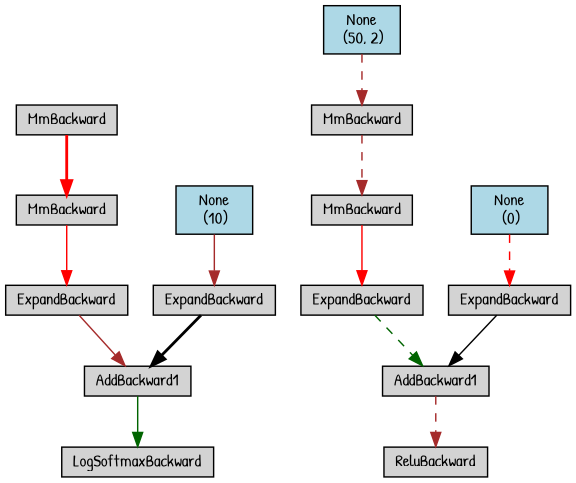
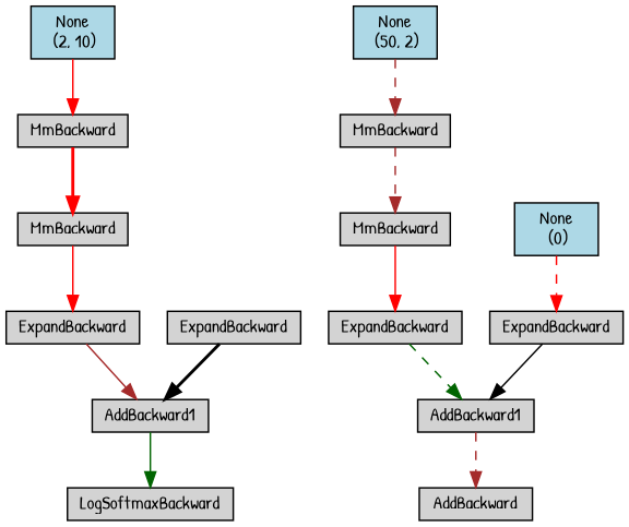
  digraph {
    fontname="Patrick Hand"
    node [align=left fontname="Patrick Hand" fontsize=12 ranksep=0.1 shape=box style=filled]
    edge [color=brown fontname="Patrick Hand" style=solid]
    n1 [height=0.2 label=LogSoftmaxBackward]
    n2 [height=0.2 label=AddBackward1]
    n3 [height=0.2 label=ExpandBackward]
    n4 [height=0.2 label=MmBackward]
    n5 [height=0.2 label=MmBackward]
-   n6 [height=0.2 label=ReluBackward]
+   n6 [height=0.2 label=AddBackward]
    n7 [height=0.2 label=AddBackward1]
    n8 [height=0.2 label=ExpandBackward]
    n9 [height=0.2 label=MmBackward]
    n10 [height=0.2 label=MmBackward]
    n11 [fillcolor=lightblue height=0.2 label="None\n (50, 2)"]
    n12 [height=0.2 label=ExpandBackward]
    n13 [fillcolor=lightblue height=0.2 label="None\n (0)"]
+   n14 [fillcolor=lightblue height=0.2 label="None\n (2, 10)"]
    n15 [height=0.2 label=ExpandBackward]
-   n16 [fillcolor=lightblue height=0.2 label="None\n (10)"]
    n2 -> n1 [color=darkgreen]
    n3 -> n2
    n4 -> n3 [color=red]
    n5 -> n4 [color=red style=bold]
    n7 -> n6 [style=dashed]
    n8 -> n7 [color=darkgreen style=dashed]
    n9 -> n8 [color=red]
    n10 -> n9 [style=dashed]
    n11 -> n10 [style=dashed]
    n12 -> n7 [color=black]
    n13 -> n12 [color=red style=dashed]
+   n14 -> n5 [color=red]
    n15 -> n2 [color=black style=bold]
-   n16 -> n15
  }
